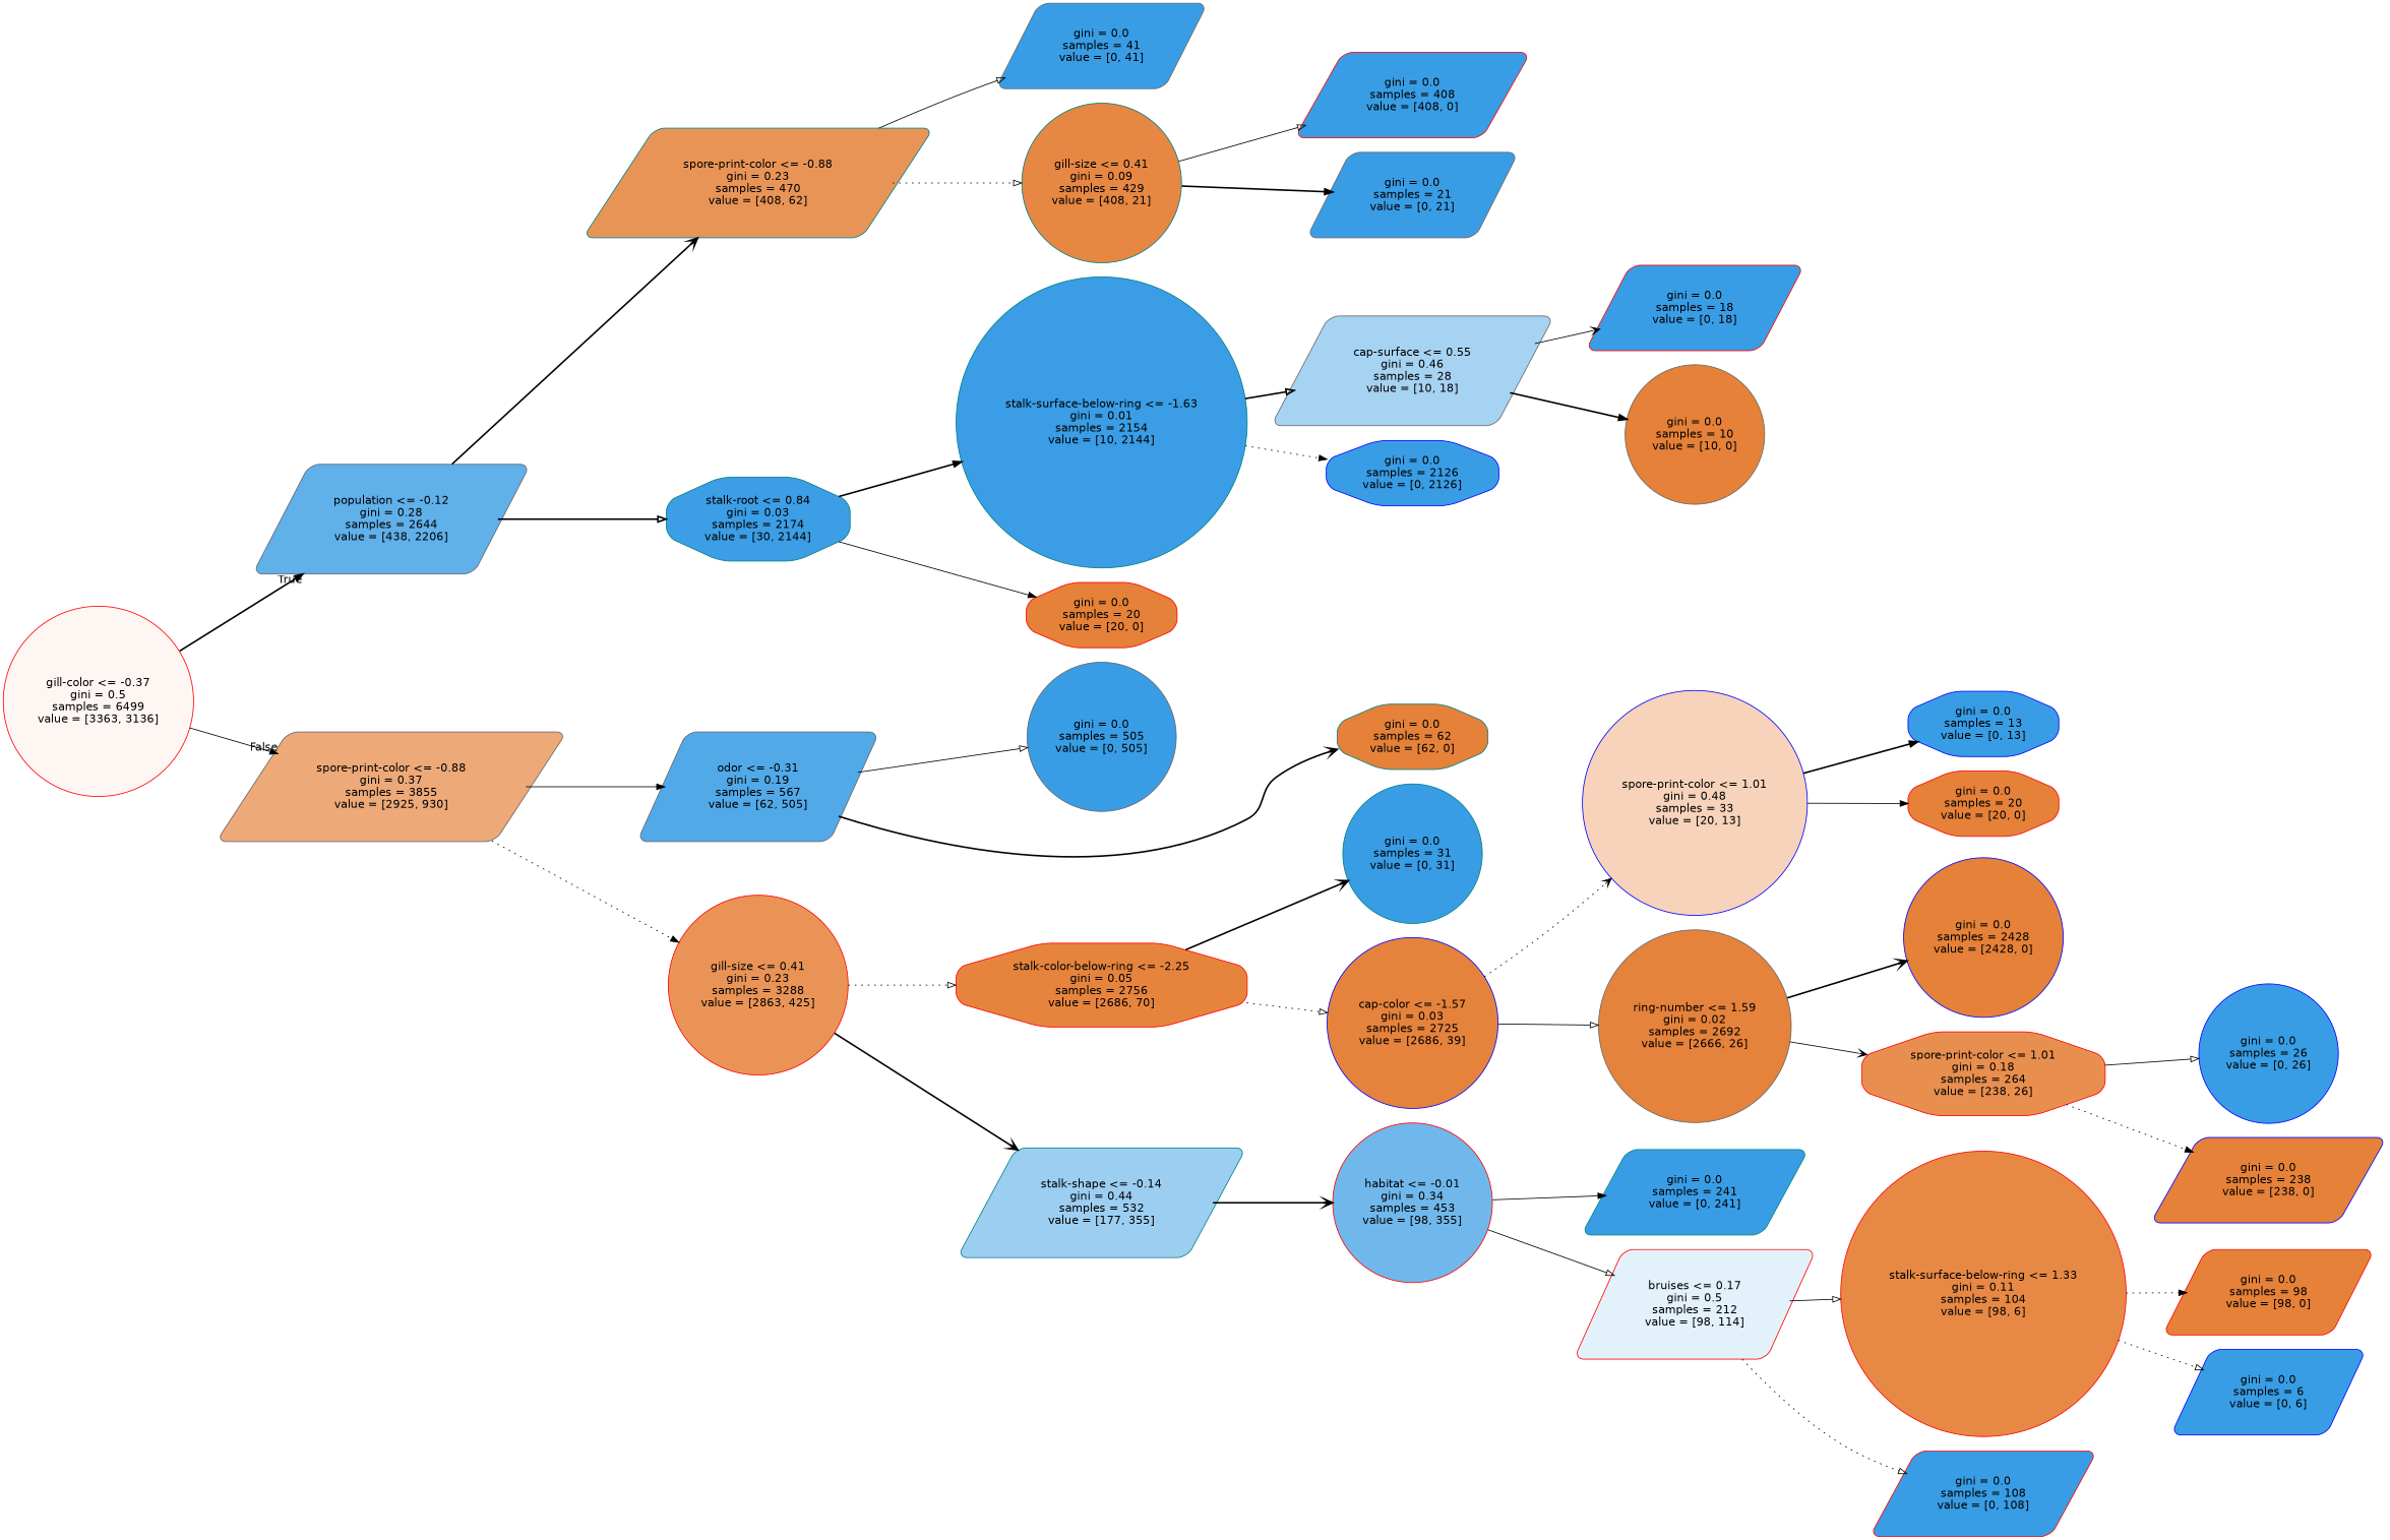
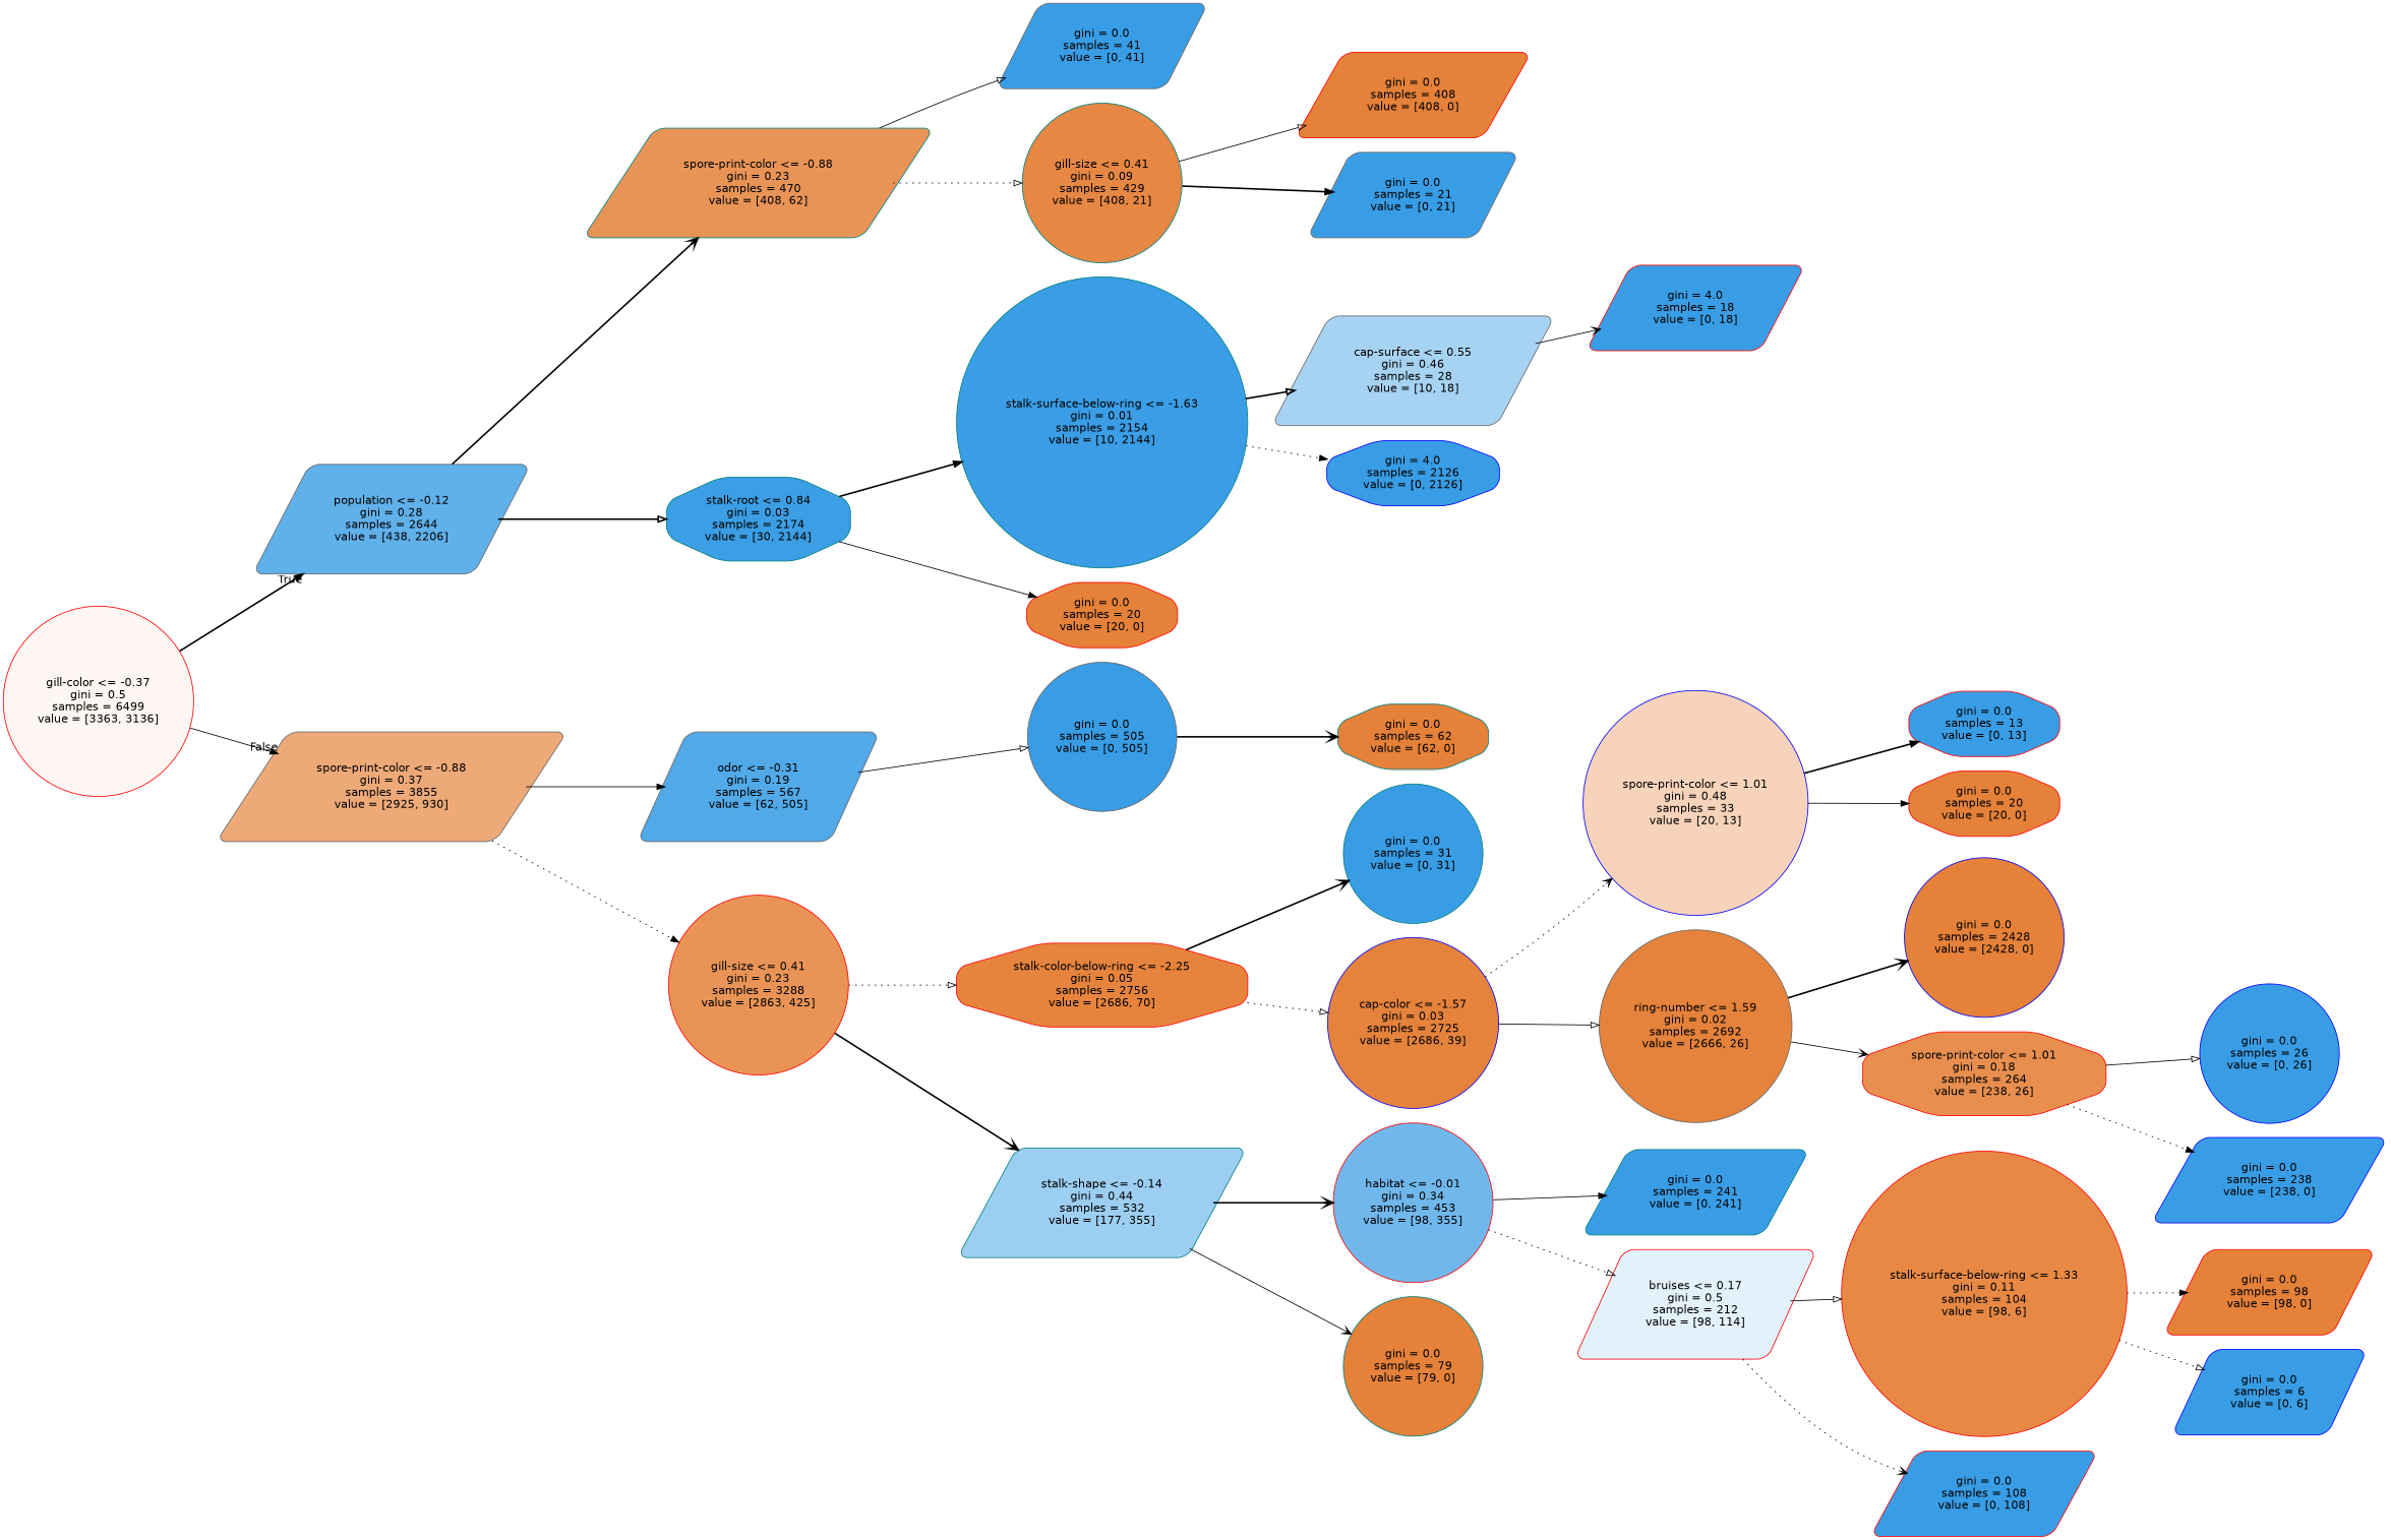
  digraph {
    rankdir=LR
    node [color=red fillcolor="#399de5" fontname=helvetica shape=parallelogram style="filled, rounded"]
    edge [arrowhead=normal fontname=helvetica style=solid]
    n1 [fillcolor="#fdf6f2" label="gill-color <= -0.37\ngini = 0.5\nsamples = 6499\nvalue = [3363, 3136]" shape=circle]
    n2 [color=gray40 fillcolor="#60b0ea" label="population <= -0.12\ngini = 0.28\nsamples = 2644\nvalue = [438, 2206]"]
    n3 [color=gray40 fillcolor="#eda978" label="spore-print-color <= -0.88\ngini = 0.37\nsamples = 3855\nvalue = [2925, 930]"]
    n4 [color=teal fillcolor="#e99457" label="spore-print-color <= -0.88\ngini = 0.23\nsamples = 470\nvalue = [408, 62]"]
    n5 [color=teal fillcolor="#3c9ee5" label="stalk-root <= 0.84\ngini = 0.03\nsamples = 2174\nvalue = [30, 2144]" shape=octagon]
    n6 [color=gray40 fillcolor="#51a9e8" label="odor <= -0.31\ngini = 0.19\nsamples = 567\nvalue = [62, 505]"]
    n7 [fillcolor="#e99456" label="gill-size <= 0.41\ngini = 0.23\nsamples = 3288\nvalue = [2863, 425]" shape=circle]
    n8 [color=gray40 label="gini = 0.0\nsamples = 41\nvalue = [0, 41]"]
    n9 [color=teal fillcolor="#e68743" label="gill-size <= 0.41\ngini = 0.09\nsamples = 429\nvalue = [408, 21]" shape=circle]
    n10 [color=teal fillcolor="#3a9de5" label="stalk-surface-below-ring <= -1.63\ngini = 0.01\nsamples = 2154\nvalue = [10, 2144]" shape=circle]
    n11 [fillcolor="#e58139" label="gini = 0.0\nsamples = 20\nvalue = [20, 0]" shape=octagon]
-   n12 [label="gini = 0.0\nsamples = 408\nvalue = [408, 0]"]
+   n12 [fillcolor="#e58139" label="gini = 0.0\nsamples = 408\nvalue = [408, 0]"]
    n13 [color=gray40 label="gini = 0.0\nsamples = 21\nvalue = [0, 21]"]
    n14 [color=gray40 fillcolor="#a7d3f3" label="cap-surface <= 0.55\ngini = 0.46\nsamples = 28\nvalue = [10, 18]"]
-   n15 [color=blue label="gini = 0.0\nsamples = 2126\nvalue = [0, 2126]" shape=octagon]
-   n16 [label="gini = 0.0\nsamples = 18\nvalue = [0, 18]"]
-   n17 [color=gray40 fillcolor="#e58139" label="gini = 0.0\nsamples = 10\nvalue = [10, 0]" shape=circle]
+   n15 [color=blue label="gini = 4.0\nsamples = 2126\nvalue = [0, 2126]" shape=octagon]
+   n16 [label="gini = 4.0\nsamples = 18\nvalue = [0, 18]"]
    n18 [color=gray40 label="gini = 0.0\nsamples = 505\nvalue = [0, 505]" shape=circle]
    n19 [color=teal fillcolor="#e58139" label="gini = 0.0\nsamples = 62\nvalue = [62, 0]" shape=octagon]
    n20 [fillcolor="#e6843e" label="stalk-color-below-ring <= -2.25\ngini = 0.05\nsamples = 2756\nvalue = [2686, 70]" shape=octagon]
    n21 [color=teal fillcolor="#9ccef2" label="stalk-shape <= -0.14\ngini = 0.44\nsamples = 532\nvalue = [177, 355]"]
    n22 [color=teal label="gini = 0.0\nsamples = 31\nvalue = [0, 31]" shape=circle]
    n23 [color=blue fillcolor="#e5833c" label="cap-color <= -1.57\ngini = 0.03\nsamples = 2725\nvalue = [2686, 39]" shape=circle]
    n24 [fillcolor="#70b8ec" label="habitat <= -0.01\ngini = 0.34\nsamples = 453\nvalue = [98, 355]" shape=circle]
+   n25 [color=teal fillcolor="#e58139" label="gini = 0.0\nsamples = 79\nvalue = [79, 0]" shape=circle]
    n26 [color=blue fillcolor="#f6d3ba" label="spore-print-color <= 1.01\ngini = 0.48\nsamples = 33\nvalue = [20, 13]" shape=circle]
    n27 [color=gray40 fillcolor="#e5823b" label="ring-number <= 1.59\ngini = 0.02\nsamples = 2692\nvalue = [2666, 26]" shape=circle]
-   n28 [color=blue label="gini = 0.0\nsamples = 13\nvalue = [0, 13]" shape=octagon]
+   n28 [label="gini = 0.0\nsamples = 13\nvalue = [0, 13]" shape=octagon]
    n29 [fillcolor="#e58139" label="gini = 0.0\nsamples = 20\nvalue = [20, 0]" shape=octagon]
    n30 [color=blue fillcolor="#e58139" label="gini = 0.0\nsamples = 2428\nvalue = [2428, 0]" shape=circle]
    n31 [fillcolor="#e88f4f" label="spore-print-color <= 1.01\ngini = 0.18\nsamples = 264\nvalue = [238, 26]" shape=octagon]
    n32 [color=blue label="gini = 0.0\nsamples = 26\nvalue = [0, 26]" shape=circle]
-   n33 [color=blue fillcolor="#e58139" label="gini = 0.0\nsamples = 238\nvalue = [238, 0]"]
+   n33 [color=blue label="gini = 0.0\nsamples = 238\nvalue = [238, 0]"]
    n34 [color=teal label="gini = 0.0\nsamples = 241\nvalue = [0, 241]"]
    n35 [fillcolor="#e3f1fb" label="bruises <= 0.17\ngini = 0.5\nsamples = 212\nvalue = [98, 114]"]
    n36 [fillcolor="#e78945" label="stalk-surface-below-ring <= 1.33\ngini = 0.11\nsamples = 104\nvalue = [98, 6]" shape=circle]
    n37 [label="gini = 0.0\nsamples = 108\nvalue = [0, 108]"]
    n38 [fillcolor="#e58139" label="gini = 0.0\nsamples = 98\nvalue = [98, 0]"]
    n39 [color=blue label="gini = 0.0\nsamples = 6\nvalue = [0, 6]"]
    n1 -> n2 [headlabel=True labelangle=45 labeldistance=2.5 style=bold]
    n1 -> n3 [headlabel=False labelangle=-45 labeldistance=2.5]
    n2 -> n4 [arrowhead=vee style=bold]
    n2 -> n5 [arrowhead=onormal style=bold]
    n3 -> n6
    n3 -> n7 [style=dotted]
    n4 -> n8 [arrowhead=onormal]
    n4 -> n9 [arrowhead=onormal style=dotted]
    n5 -> n10 [style=bold]
    n5 -> n11
    n6 -> n18 [arrowhead=onormal]
-   n6 -> n19 [arrowhead=vee style=bold]
+   n18 -> n19 [arrowhead=vee style=bold]
    n7 -> n20 [arrowhead=onormal style=dotted]
    n7 -> n21 [arrowhead=vee style=bold]
    n9 -> n12 [arrowhead=onormal]
    n9 -> n13 [style=bold]
    n10 -> n14 [arrowhead=onormal style=bold]
    n10 -> n15 [style=dotted]
    n14 -> n16 [arrowhead=vee]
-   n14 -> n17 [style=bold]
    n20 -> n22 [arrowhead=vee style=bold]
    n20 -> n23 [arrowhead=onormal style=dotted]
    n21 -> n24 [arrowhead=vee style=bold]
+   n21 -> n25 [arrowhead=vee]
    n23 -> n26 [arrowhead=vee style=dotted]
    n23 -> n27 [arrowhead=onormal]
    n24 -> n34
-   n24 -> n35 [arrowhead=onormal]
+   n24 -> n35 [arrowhead=onormal style=dotted]
    n26 -> n28 [style=bold]
    n26 -> n29
    n27 -> n30 [arrowhead=vee style=bold]
    n27 -> n31 [arrowhead=vee]
    n31 -> n32 [arrowhead=onormal]
    n31 -> n33 [style=dotted]
    n35 -> n36 [arrowhead=onormal]
-   n35 -> n37 [arrowhead=onormal style=dotted]
+   n35 -> n37 [arrowhead=vee style=dotted]
    n36 -> n38 [style=dotted]
    n36 -> n39 [arrowhead=onormal style=dotted]
  }
